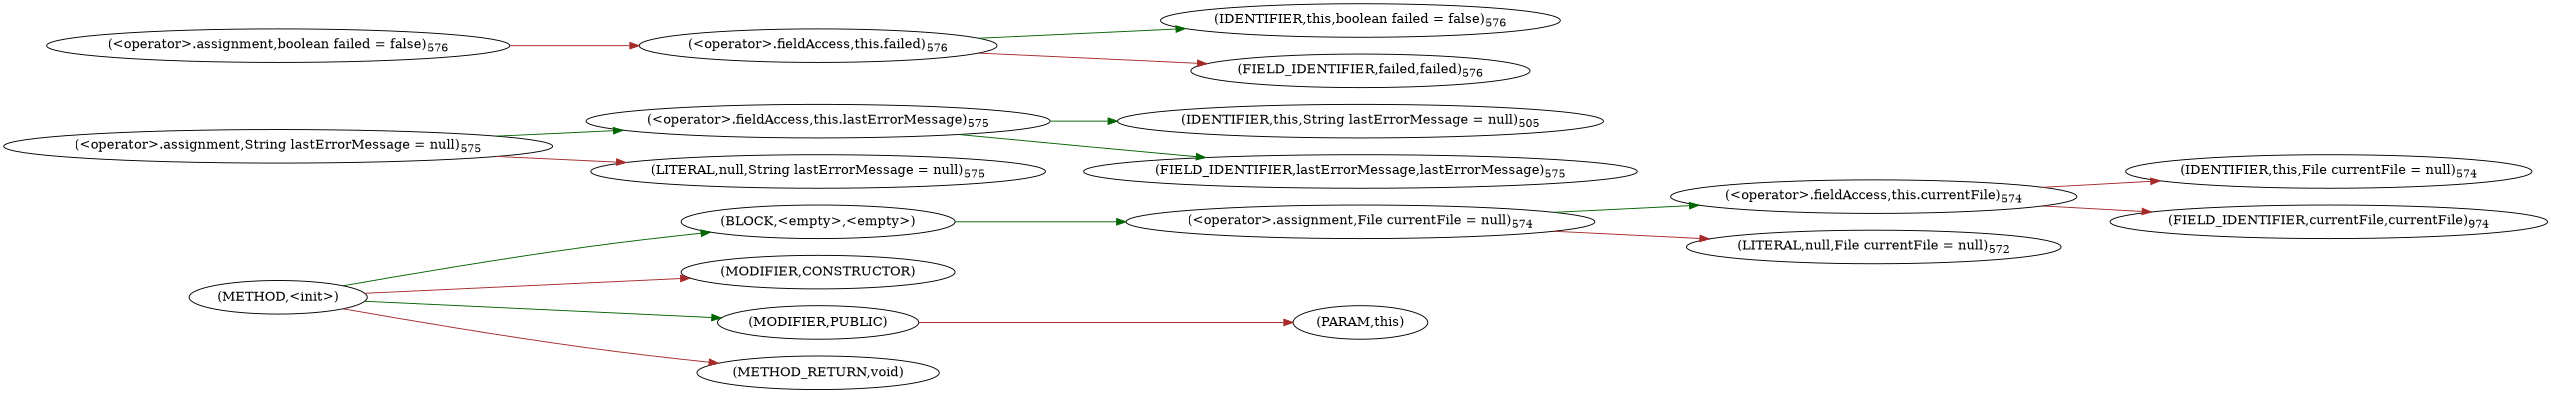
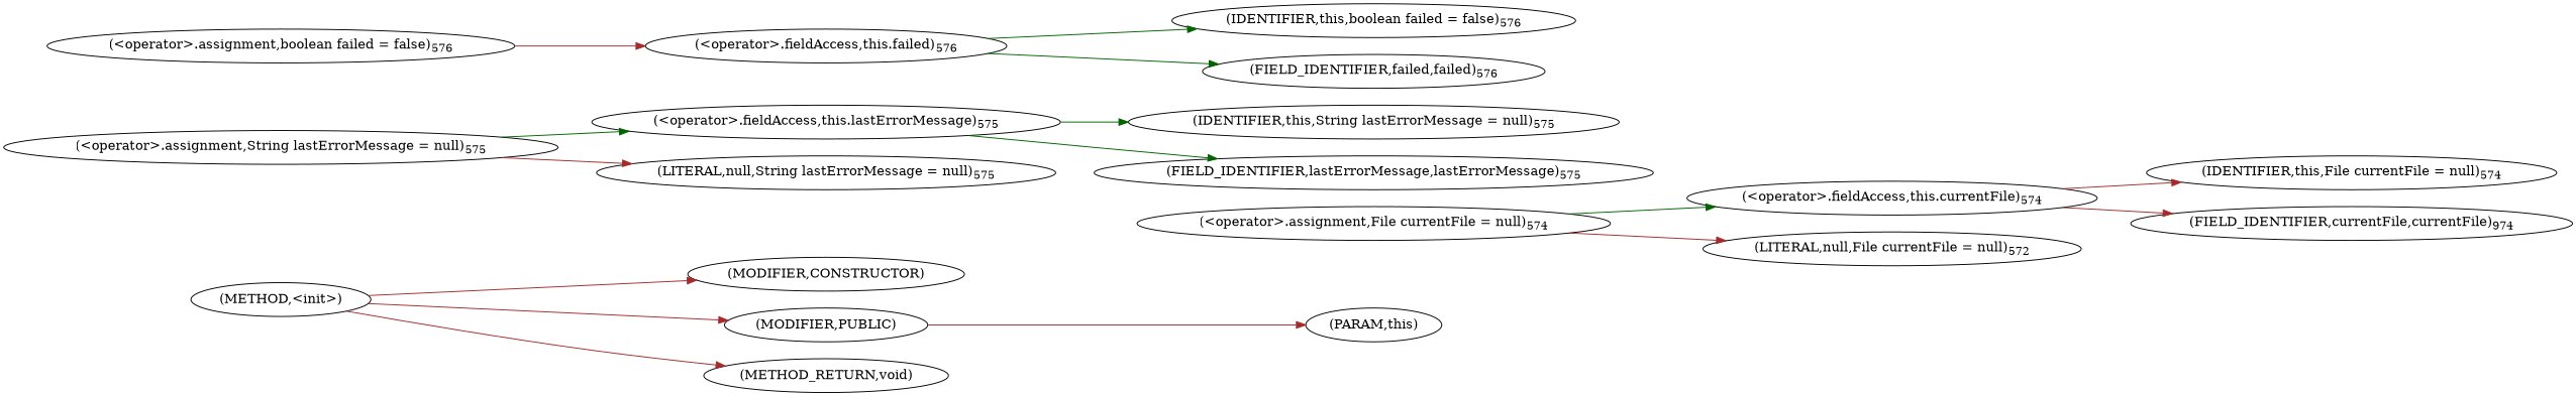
  digraph {
    rankdir=LR
    edge [color=brown]
    n1 [label=<(METHOD,&lt;init&gt;)>]
-   n2 [label=<(BLOCK,&lt;empty&gt;,&lt;empty&gt;)>]
    n3 [label=<(MODIFIER,CONSTRUCTOR)>]
    n4 [label=<(MODIFIER,PUBLIC)>]
    n5 [label=<(METHOD_RETURN,void)>]
    n6 [label=<(PARAM,this)>]
    n7 [label=<(&lt;operator&gt;.assignment,File currentFile = null)<SUB>574</SUB>>]
    n8 [label=<(&lt;operator&gt;.fieldAccess,this.currentFile)<SUB>574</SUB>>]
    n9 [label=<(LITERAL,null,File currentFile = null)<SUB>572</SUB>>]
    n10 [label=<(&lt;operator&gt;.assignment,String lastErrorMessage = null)<SUB>575</SUB>>]
    n11 [label=<(&lt;operator&gt;.fieldAccess,this.lastErrorMessage)<SUB>575</SUB>>]
    n12 [label=<(LITERAL,null,String lastErrorMessage = null)<SUB>575</SUB>>]
    n13 [label=<(&lt;operator&gt;.assignment,boolean failed = false)<SUB>576</SUB>>]
    n14 [label=<(&lt;operator&gt;.fieldAccess,this.failed)<SUB>576</SUB>>]
    n15 [label=<(IDENTIFIER,this,File currentFile = null)<SUB>574</SUB>>]
    n16 [label=<(FIELD_IDENTIFIER,currentFile,currentFile)<SUB>974</SUB>>]
-   n17 [label=<(IDENTIFIER,this,String lastErrorMessage = null)<SUB>505</SUB>>]
+   n17 [label=<(IDENTIFIER,this,String lastErrorMessage = null)<SUB>575</SUB>>]
    n18 [label=<(FIELD_IDENTIFIER,lastErrorMessage,lastErrorMessage)<SUB>575</SUB>>]
    n19 [label=<(IDENTIFIER,this,boolean failed = false)<SUB>576</SUB>>]
    n20 [label=<(FIELD_IDENTIFIER,failed,failed)<SUB>576</SUB>>]
-   n1 -> n2 [color=darkgreen]
    n1 -> n3
-   n1 -> n4 [color=darkgreen]
+   n1 -> n4
    n1 -> n5
-   n2 -> n7 [color=darkgreen]
    n4 -> n6
    n7 -> n8 [color=darkgreen]
    n7 -> n9
    n8 -> n15
    n8 -> n16
    n10 -> n11 [color=darkgreen]
    n10 -> n12
    n11 -> n17 [color=darkgreen]
    n11 -> n18 [color=darkgreen]
    n13 -> n14
    n14 -> n19 [color=darkgreen]
-   n14 -> n20
+   n14 -> n20 [color=darkgreen]
  }
